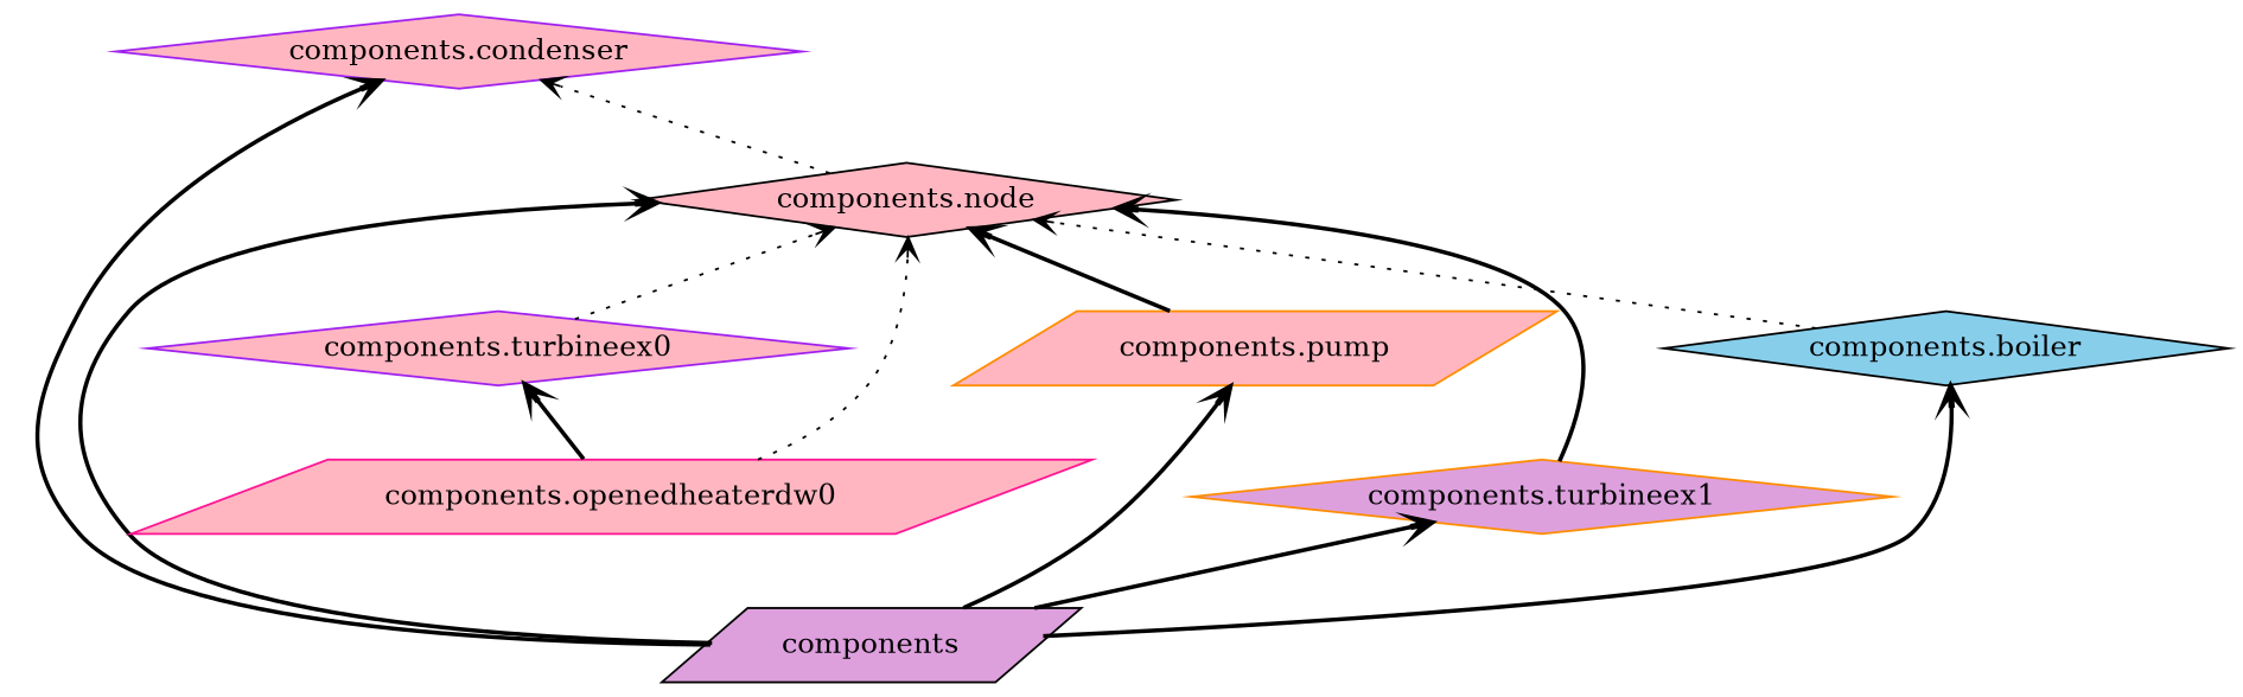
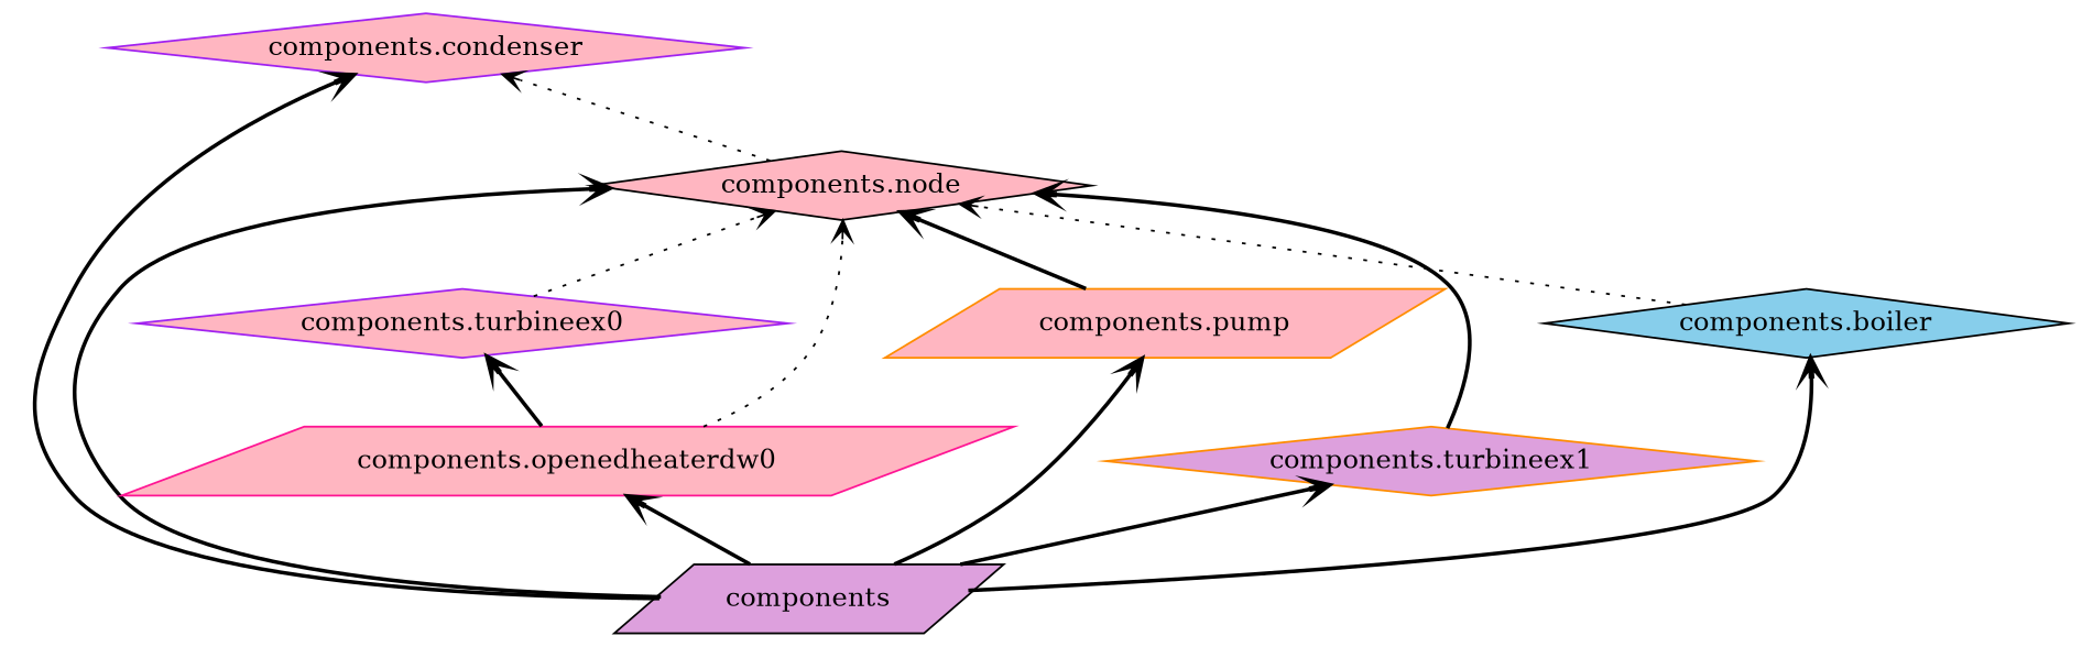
  digraph {
    rankdir=BT
    node [color=black fillcolor=lightpink shape=diamond style=filled]
    edge [arrowhead=open arrowtail=none style=bold]
    n1 [fillcolor=plum label=components shape=parallelogram]
    n2 [fillcolor=skyblue label="components.boiler"]
    n3 [color=purple label="components.condenser"]
    n4 [label="components.node"]
    n5 [color=deeppink label="components.openedheaterdw0" shape=parallelogram]
    n6 [color=darkorange label="components.pump" shape=parallelogram]
    n7 [color=darkorange fillcolor=plum label="components.turbineex1"]
    n8 [color=purple label="components.turbineex0"]
    n1 -> n2
    n1 -> n3
    n1 -> n4
+   n1 -> n5
    n1 -> n6
    n1 -> n7
    n2 -> n4 [style=dotted]
    n4 -> n3 [style=dotted]
    n5 -> n4 [style=dotted]
    n5 -> n8
    n6 -> n4
    n7 -> n4
    n8 -> n4 [style=dotted]
  }
